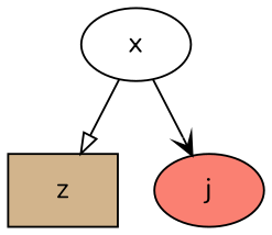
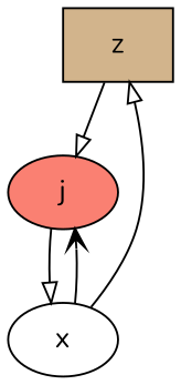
  digraph {
    fontname=Nunito
    rankdir=TB
    node [fontname=Nunito style=filled]
    edge [arrowhead=onormal fontname=Nunito]
    z [fillcolor=tan shape=polygon]
    j [fillcolor=salmon]
    x [fillcolor=white]
+   z -> j
+   j -> x
    x -> z
    x -> j [arrowhead=vee]
  }
